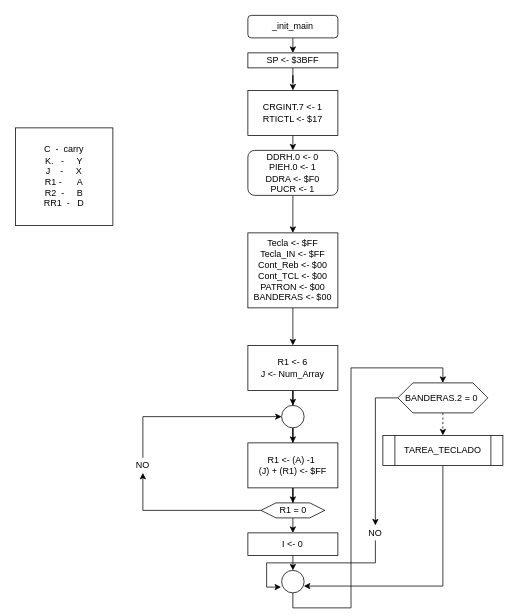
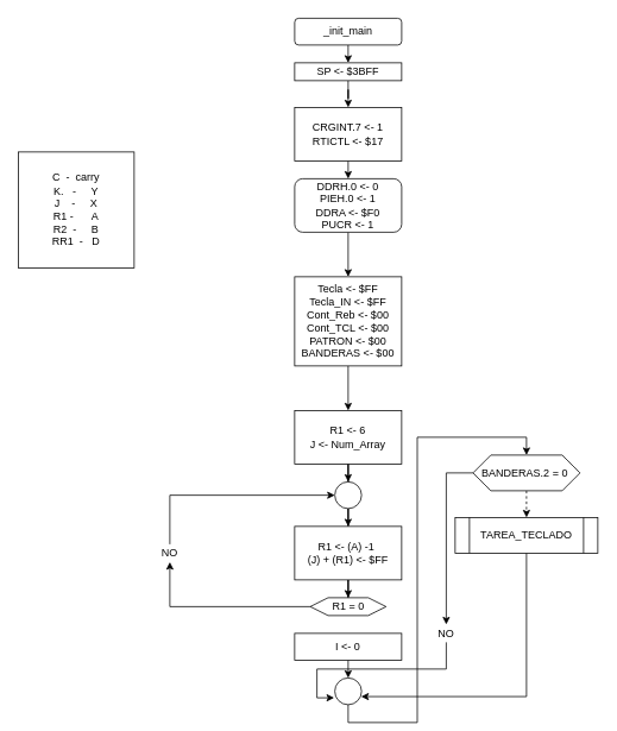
  <mxCell id="0" />
  <mxCell id="1" parent="0" />
  <mxCell id="2" style="edgeStyle=orthogonalEdgeStyle;rounded=0;orthogonalLoop=1;jettySize=auto;html=1;exitX=0.5;exitY=1;exitDx=0;exitDy=0;entryX=0.5;entryY=0;entryDx=0;entryDy=0;" parent="1" source="3" target="30" edge="1"><mxGeometry relative="1" as="geometry" /></mxCell>
  <mxCell id="3" value="_init_main" style="rounded=1;whiteSpace=wrap;html=1;" parent="1" vertex="1"><mxGeometry x="330" y="20" width="120" height="30" as="geometry" /></mxCell>
  <mxCell id="4" style="edgeStyle=orthogonalEdgeStyle;rounded=0;orthogonalLoop=1;jettySize=auto;html=1;exitX=0.5;exitY=1;exitDx=0;exitDy=0;entryX=0.5;entryY=0;entryDx=0;entryDy=0;" parent="1" source="5" target="7" edge="1"><mxGeometry relative="1" as="geometry" /></mxCell>
  <mxCell id="5" value="CRGINT.7 &amp;lt;- 1&lt;br&gt;RTICTL &amp;lt;- $17" style="rounded=0;whiteSpace=wrap;html=1;" parent="1" vertex="1"><mxGeometry x="330" y="120" width="120" height="60" as="geometry" /></mxCell>
  <mxCell id="6" style="edgeStyle=orthogonalEdgeStyle;rounded=0;orthogonalLoop=1;jettySize=auto;html=1;exitX=0.5;exitY=1;exitDx=0;exitDy=0;entryX=0.5;entryY=0;entryDx=0;entryDy=0;" parent="1" source="7" target="9" edge="1"><mxGeometry relative="1" as="geometry" /></mxCell>
  <mxCell id="7" value="DDRH.0 &amp;lt;- 0&lt;br&gt;PIEH.0 &amp;lt;- 1&lt;br&gt;DDRA &amp;lt;- $F0&lt;br&gt;PUCR &amp;lt;- 1" style="whiteSpace=wrap;html=1;rounded=1;" parent="1" vertex="1"><mxGeometry x="330" y="200" width="120" height="60" as="geometry" /></mxCell>
  <mxCell id="8" style="edgeStyle=orthogonalEdgeStyle;rounded=0;orthogonalLoop=1;jettySize=auto;html=1;exitX=0.5;exitY=1;exitDx=0;exitDy=0;" parent="1" source="9" target="11" edge="1"><mxGeometry relative="1" as="geometry" /></mxCell>
  <mxCell id="9" value="Tecla &amp;lt;- $FF&lt;br&gt;Tecla_IN &amp;lt;- $FF&lt;br&gt;Cont_Reb &amp;lt;- $00&lt;br&gt;Cont_TCL &amp;lt;- $00&lt;br&gt;PATRON &amp;lt;- $00&lt;br&gt;BANDERAS &amp;lt;- $00" style="rounded=0;whiteSpace=wrap;html=1;" parent="1" vertex="1"><mxGeometry x="330" y="310" width="120" height="100" as="geometry" /></mxCell>
  <mxCell id="10" style="edgeStyle=orthogonalEdgeStyle;rounded=0;orthogonalLoop=1;jettySize=auto;html=1;exitX=0.5;exitY=1;exitDx=0;exitDy=0;" parent="1" source="11" target="13" edge="1"><mxGeometry relative="1" as="geometry" /></mxCell>
  <mxCell id="11" value="R1 &amp;lt;- 6&lt;br&gt;J &amp;lt;- Num_Array" style="rounded=0;whiteSpace=wrap;html=1;" parent="1" vertex="1"><mxGeometry x="330" y="460" width="120" height="60" as="geometry" /></mxCell>
  <mxCell id="12" style="edgeStyle=orthogonalEdgeStyle;rounded=0;orthogonalLoop=1;jettySize=auto;html=1;exitX=0.5;exitY=1;exitDx=0;exitDy=0;" parent="1" source="13" target="15" edge="1"><mxGeometry relative="1" as="geometry" /></mxCell>
  <mxCell id="13" value="" style="ellipse;whiteSpace=wrap;html=1;aspect=fixed;" parent="1" vertex="1"><mxGeometry x="375" y="540" width="30" height="30" as="geometry" /></mxCell>
  <mxCell id="14" style="edgeStyle=orthogonalEdgeStyle;rounded=0;orthogonalLoop=1;jettySize=auto;html=1;exitX=0.5;exitY=1;exitDx=0;exitDy=0;" parent="1" source="15" target="19" edge="1"><mxGeometry relative="1" as="geometry" /></mxCell>
  <mxCell id="15" value="R1 &amp;lt;- (A) -1&amp;nbsp;&lt;br&gt;(J) + (R1) &amp;lt;- $FF" style="rounded=0;whiteSpace=wrap;html=1;" parent="1" vertex="1"><mxGeometry x="330" y="590" width="120" height="60" as="geometry" /></mxCell>
  <mxCell id="16" value="C &amp;nbsp;- &amp;nbsp;carry&lt;br&gt;K. &amp;nbsp; - &amp;nbsp; &amp;nbsp; Y&lt;br&gt;J &amp;nbsp; &amp;nbsp;- &amp;nbsp; &amp;nbsp; X&lt;br&gt;R1 - &amp;nbsp; &amp;nbsp; &amp;nbsp;A&lt;br&gt;R2 &amp;nbsp;- &amp;nbsp; &amp;nbsp; B&lt;br&gt;RR1 &amp;nbsp;- &amp;nbsp; D" style="whiteSpace=wrap;html=1;aspect=fixed;" parent="1" vertex="1"><mxGeometry y="170" width="130" height="130" as="geometry" x="20" /></mxCell>
- <mxCell id="17" style="edgeStyle=orthogonalEdgeStyle;rounded=0;orthogonalLoop=1;jettySize=auto;html=1;exitX=0.5;exitY=1;exitDx=0;exitDy=0;entryX=0.5;entryY=0;entryDx=0;entryDy=0;" parent="1" source="19" target="21" edge="1"><mxGeometry relative="1" as="geometry" /></mxCell>
  <mxCell id="18" style="edgeStyle=orthogonalEdgeStyle;rounded=0;orthogonalLoop=1;jettySize=auto;html=1;exitX=0;exitY=0.5;exitDx=0;exitDy=0;entryX=0.5;entryY=1;entryDx=0;entryDy=0;" parent="1" source="19" target="32" edge="1"><mxGeometry relative="1" as="geometry" /></mxCell>
  <mxCell id="19" value="R1 = 0" style="shape=hexagon;perimeter=hexagonPerimeter2;whiteSpace=wrap;html=1;fixedSize=1;" parent="1" vertex="1"><mxGeometry x="347.5" y="670" width="85" height="20" as="geometry" /></mxCell>
  <mxCell id="20" style="edgeStyle=orthogonalEdgeStyle;rounded=0;orthogonalLoop=1;jettySize=auto;html=1;exitX=0.5;exitY=1;exitDx=0;exitDy=0;entryX=0.5;entryY=0;entryDx=0;entryDy=0;" parent="1" source="21" target="23" edge="1"><mxGeometry relative="1" as="geometry" /></mxCell>
  <mxCell id="21" value="I &amp;lt;- 0" style="rounded=0;whiteSpace=wrap;html=1;" parent="1" vertex="1"><mxGeometry x="330" y="710" width="120" height="30" as="geometry" /></mxCell>
  <mxCell id="22" style="edgeStyle=orthogonalEdgeStyle;rounded=0;orthogonalLoop=1;jettySize=auto;html=1;exitX=0.5;exitY=1;exitDx=0;exitDy=0;entryX=0.5;entryY=0;entryDx=0;entryDy=0;" parent="1" source="23" target="26" edge="1"><mxGeometry relative="1" as="geometry" /></mxCell>
  <mxCell id="23" value="" style="ellipse;whiteSpace=wrap;html=1;aspect=fixed;" parent="1" vertex="1"><mxGeometry x="375" y="760" width="30" height="30" as="geometry" /></mxCell>
  <mxCell id="24" style="edgeStyle=orthogonalEdgeStyle;rounded=0;orthogonalLoop=1;jettySize=auto;html=1;exitX=0.5;exitY=1;exitDx=0;exitDy=0;entryX=0.5;entryY=0;entryDx=0;entryDy=0;dashed=1;" parent="1" source="26" target="28" edge="1"><mxGeometry relative="1" as="geometry" /></mxCell>
  <mxCell id="25" style="edgeStyle=orthogonalEdgeStyle;rounded=0;orthogonalLoop=1;jettySize=auto;html=1;exitX=0;exitY=0.5;exitDx=0;exitDy=0;entryX=0.5;entryY=0;entryDx=0;entryDy=0;" parent="1" source="26" target="34" edge="1"><mxGeometry relative="1" as="geometry" /></mxCell>
  <mxCell id="26" value="BANDERAS.2 = 0&amp;nbsp;" style="shape=hexagon;perimeter=hexagonPerimeter2;whiteSpace=wrap;html=1;fixedSize=1;" parent="1" vertex="1"><mxGeometry x="530" y="510" width="120" height="40" as="geometry" /></mxCell>
  <mxCell id="27" style="edgeStyle=orthogonalEdgeStyle;rounded=0;orthogonalLoop=1;jettySize=auto;html=1;exitX=0.5;exitY=1;exitDx=0;exitDy=0;entryX=0.986;entryY=0.697;entryDx=0;entryDy=0;entryPerimeter=0;" parent="1" source="28" target="23" edge="1"><mxGeometry relative="1" as="geometry" /></mxCell>
  <mxCell id="28" value="TAREA_TECLADO" style="shape=process;whiteSpace=wrap;html=1;backgroundOutline=1;" parent="1" vertex="1"><mxGeometry x="510" y="580" width="160" height="40" as="geometry" /></mxCell>
  <mxCell id="29" style="edgeStyle=orthogonalEdgeStyle;rounded=0;orthogonalLoop=1;jettySize=auto;html=1;exitX=0.5;exitY=1;exitDx=0;exitDy=0;" parent="1" source="30" target="5" edge="1"><mxGeometry relative="1" as="geometry" /></mxCell>
  <mxCell id="30" value="SP &amp;lt;- $3BFF" style="rounded=0;whiteSpace=wrap;html=1;" parent="1" vertex="1"><mxGeometry x="330" y="70" width="120" height="20" as="geometry" /></mxCell>
  <mxCell id="31" style="edgeStyle=orthogonalEdgeStyle;rounded=0;orthogonalLoop=1;jettySize=auto;html=1;exitX=0.5;exitY=0;exitDx=0;exitDy=0;entryX=0;entryY=0.5;entryDx=0;entryDy=0;" parent="1" source="32" target="13" edge="1"><mxGeometry relative="1" as="geometry" /></mxCell>
  <mxCell id="32" value="NO" style="text;html=1;strokeColor=none;fillColor=none;align=center;verticalAlign=middle;whiteSpace=wrap;rounded=0;" parent="1" vertex="1"><mxGeometry x="170" y="610" width="40" height="20" as="geometry" /></mxCell>
  <mxCell id="33" style="edgeStyle=orthogonalEdgeStyle;rounded=0;orthogonalLoop=1;jettySize=auto;html=1;exitX=0.5;exitY=1;exitDx=0;exitDy=0;entryX=-0.025;entryY=0.743;entryDx=0;entryDy=0;entryPerimeter=0;" parent="1" source="34" target="23" edge="1"><mxGeometry relative="1" as="geometry"><Array as="points"><mxPoint x="500" y="750" /><mxPoint x="355" y="750" /><mxPoint x="355" y="782" /></Array></mxGeometry></mxCell>
  <mxCell id="34" value="NO" style="text;html=1;strokeColor=none;fillColor=none;align=center;verticalAlign=middle;whiteSpace=wrap;rounded=0;" parent="1" vertex="1"><mxGeometry x="480" y="700" width="40" height="20" as="geometry" /></mxCell>
